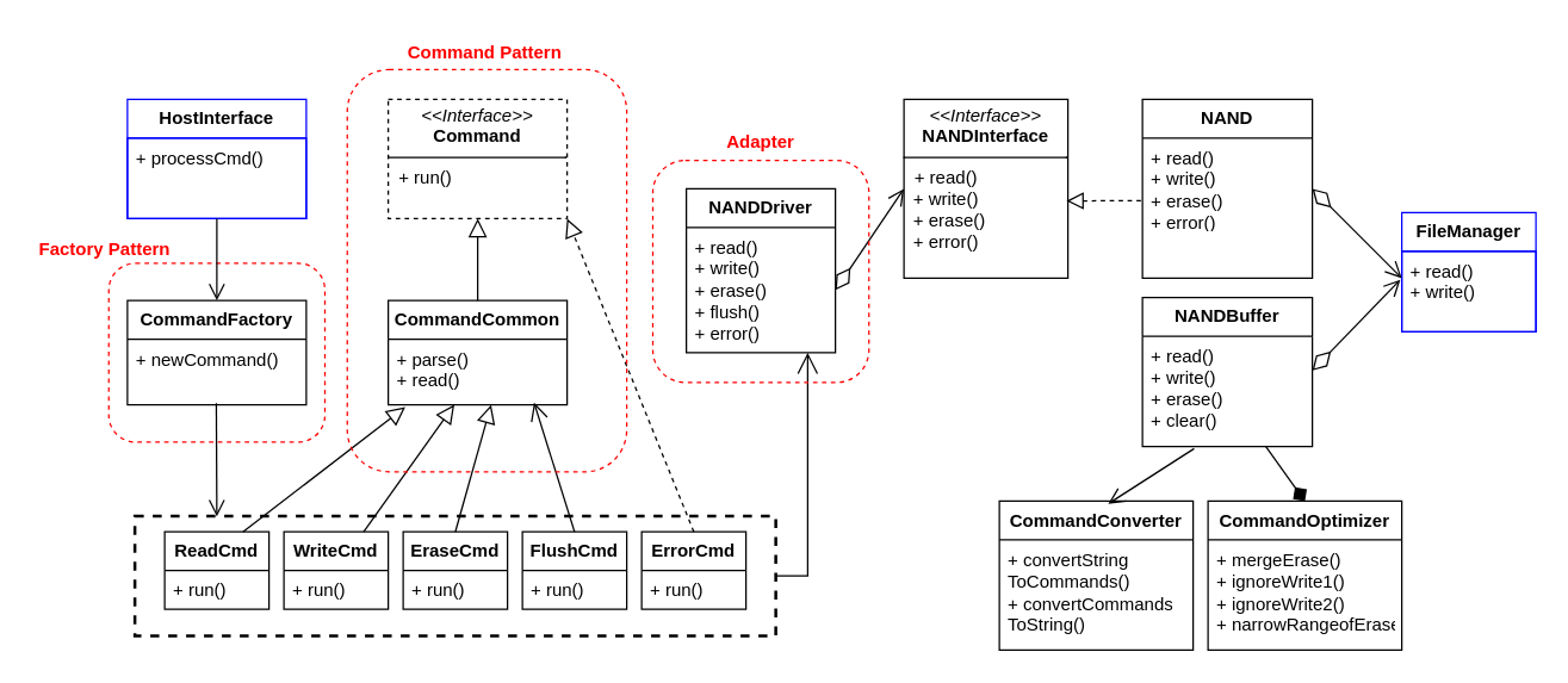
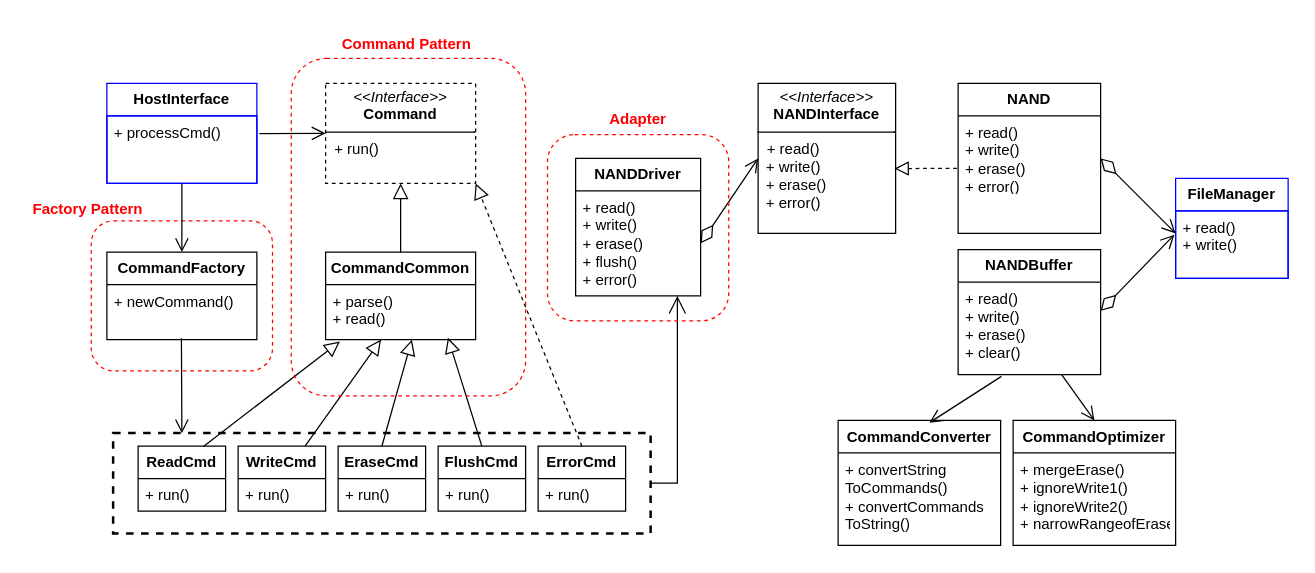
  <mxCell id="0" />
  <mxCell id="1" parent="0" />
  <mxCell id="2" value="" style="rounded=1;whiteSpace=wrap;html=1;fillColor=none;strokeColor=#FF0000;dashed=1;" vertex="1" parent="1"><mxGeometry x="72.5" y="176" width="145" height="120" as="geometry" /></mxCell>
  <mxCell id="3" value="" style="rounded=0;whiteSpace=wrap;html=1;fillColor=none;dashed=1;strokeColor=#000000;strokeWidth=2;" vertex="1" parent="1"><mxGeometry x="90" y="345.64" width="430" height="80.36" as="geometry" /></mxCell>
  <mxCell id="4" value="&lt;b&gt;HostInterface&lt;/b&gt;" style="swimlane;fontStyle=0;childLayout=stackLayout;horizontal=1;startSize=26;fillColor=none;horizontalStack=0;resizeParent=1;resizeParentMax=0;resizeLast=0;collapsible=1;marginBottom=0;whiteSpace=wrap;html=1;strokeColor=#0000FF;" vertex="1" parent="1"><mxGeometry x="85" y="66" width="120" height="80" as="geometry" /></mxCell>
  <mxCell id="5" value="+ processCmd()" style="text;strokeColor=#0000FF;fillColor=none;align=left;verticalAlign=top;spacingLeft=4;spacingRight=4;overflow=hidden;rotatable=0;points=[[0,0.5],[1,0.5]];portConstraint=eastwest;whiteSpace=wrap;html=1;" vertex="1" parent="4"><mxGeometry y="26" width="120" height="54" as="geometry" /></mxCell>
  <mxCell id="6" value="&lt;b&gt;CommandFactory&lt;/b&gt;" style="swimlane;fontStyle=0;childLayout=stackLayout;horizontal=1;startSize=26;fillColor=none;horizontalStack=0;resizeParent=1;resizeParentMax=0;resizeLast=0;collapsible=1;marginBottom=0;whiteSpace=wrap;html=1;" vertex="1" parent="1"><mxGeometry x="85" y="201" width="120" height="70" as="geometry" /></mxCell>
  <mxCell id="7" value="+ newCommand()" style="text;strokeColor=none;fillColor=none;align=left;verticalAlign=top;spacingLeft=4;spacingRight=4;overflow=hidden;rotatable=0;points=[[0,0.5],[1,0.5]];portConstraint=eastwest;whiteSpace=wrap;html=1;" vertex="1" parent="6"><mxGeometry y="26" width="120" height="44" as="geometry" /></mxCell>
  <mxCell id="8" value="&lt;p style=&quot;margin:0px;margin-top:4px;text-align:center;&quot;&gt;&lt;i&gt;&amp;lt;&amp;lt;Interface&amp;gt;&amp;gt;&lt;/i&gt;&lt;br&gt;&lt;b&gt;Command&lt;/b&gt;&lt;/p&gt;&lt;hr size=&quot;1&quot; style=&quot;border-style:solid;&quot;&gt;&lt;p style=&quot;margin:0px;margin-left:4px;&quot;&gt;&lt;span style=&quot;background-color: initial;&quot;&gt;&amp;nbsp;+ run()&lt;/span&gt;&lt;br&gt;&lt;/p&gt;" style="verticalAlign=top;align=left;overflow=fill;html=1;whiteSpace=wrap;dashed=1;" vertex="1" parent="1"><mxGeometry y="66" width="120" height="80" as="geometry" x="260" /></mxCell>
  <mxCell id="9" value="&lt;b&gt;ReadCmd&lt;/b&gt;" style="swimlane;fontStyle=0;childLayout=stackLayout;horizontal=1;startSize=26;fillColor=none;horizontalStack=0;resizeParent=1;resizeParentMax=0;resizeLast=0;collapsible=1;marginBottom=0;whiteSpace=wrap;html=1;" vertex="1" parent="1"><mxGeometry x="110" y="356.28" width="70" height="52" as="geometry" /></mxCell>
  <mxCell id="10" value="+ run()" style="text;strokeColor=none;fillColor=none;align=left;verticalAlign=top;spacingLeft=4;spacingRight=4;overflow=hidden;rotatable=0;points=[[0,0.5],[1,0.5]];portConstraint=eastwest;whiteSpace=wrap;html=1;" vertex="1" parent="9"><mxGeometry y="26" width="70" height="26" as="geometry" /></mxCell>
  <mxCell id="11" value="&lt;b&gt;WriteCmd&lt;/b&gt;" style="swimlane;fontStyle=0;childLayout=stackLayout;horizontal=1;startSize=26;fillColor=none;horizontalStack=0;resizeParent=1;resizeParentMax=0;resizeLast=0;collapsible=1;marginBottom=0;whiteSpace=wrap;html=1;" vertex="1" parent="1"><mxGeometry x="190" y="356.28" width="70" height="52" as="geometry" /></mxCell>
  <mxCell id="12" value="+ run()" style="text;strokeColor=none;fillColor=none;align=left;verticalAlign=top;spacingLeft=4;spacingRight=4;overflow=hidden;rotatable=0;points=[[0,0.5],[1,0.5]];portConstraint=eastwest;whiteSpace=wrap;html=1;" vertex="1" parent="11"><mxGeometry y="26" width="70" height="26" as="geometry" /></mxCell>
  <mxCell id="13" value="&lt;b&gt;EraseCmd&lt;/b&gt;" style="swimlane;fontStyle=0;childLayout=stackLayout;horizontal=1;startSize=26;fillColor=none;horizontalStack=0;resizeParent=1;resizeParentMax=0;resizeLast=0;collapsible=1;marginBottom=0;whiteSpace=wrap;html=1;" vertex="1" parent="1"><mxGeometry x="270" y="356.28" width="70" height="52" as="geometry" /></mxCell>
  <mxCell id="14" value="+ run()" style="text;strokeColor=none;fillColor=none;align=left;verticalAlign=top;spacingLeft=4;spacingRight=4;overflow=hidden;rotatable=0;points=[[0,0.5],[1,0.5]];portConstraint=eastwest;whiteSpace=wrap;html=1;" vertex="1" parent="13"><mxGeometry y="26" width="70" height="26" as="geometry" /></mxCell>
  <mxCell id="15" value="&lt;b&gt;FlushCmd&lt;/b&gt;" style="swimlane;fontStyle=0;childLayout=stackLayout;horizontal=1;startSize=26;fillColor=none;horizontalStack=0;resizeParent=1;resizeParentMax=0;resizeLast=0;collapsible=1;marginBottom=0;whiteSpace=wrap;html=1;" vertex="1" parent="1"><mxGeometry x="350" y="356.28" width="70" height="52" as="geometry" /></mxCell>
  <mxCell id="16" value="+ run()" style="text;strokeColor=none;fillColor=none;align=left;verticalAlign=top;spacingLeft=4;spacingRight=4;overflow=hidden;rotatable=0;points=[[0,0.5],[1,0.5]];portConstraint=eastwest;whiteSpace=wrap;html=1;" vertex="1" parent="15"><mxGeometry y="26" width="70" height="26" as="geometry" /></mxCell>
  <mxCell id="17" value="&lt;b&gt;ErrorCmd&lt;/b&gt;" style="swimlane;fontStyle=0;childLayout=stackLayout;horizontal=1;startSize=26;fillColor=none;horizontalStack=0;resizeParent=1;resizeParentMax=0;resizeLast=0;collapsible=1;marginBottom=0;whiteSpace=wrap;html=1;" vertex="1" parent="1"><mxGeometry x="430" y="356.28" width="70" height="52" as="geometry" /></mxCell>
  <mxCell id="18" value="+ run()" style="text;strokeColor=none;fillColor=none;align=left;verticalAlign=top;spacingLeft=4;spacingRight=4;overflow=hidden;rotatable=0;points=[[0,0.5],[1,0.5]];portConstraint=eastwest;whiteSpace=wrap;html=1;" vertex="1" parent="17"><mxGeometry y="26" width="70" height="26" as="geometry" /></mxCell>
  <mxCell id="19" value="&lt;b&gt;NANDDriver&lt;/b&gt;" style="swimlane;fontStyle=0;childLayout=stackLayout;horizontal=1;startSize=26;fillColor=none;horizontalStack=0;resizeParent=1;resizeParentMax=0;resizeLast=0;collapsible=1;marginBottom=0;whiteSpace=wrap;html=1;" vertex="1" parent="1"><mxGeometry x="460" y="126" width="100" height="110" as="geometry" /></mxCell>
  <mxCell id="20" value="+ read()&lt;div&gt;+ write()&lt;/div&gt;&lt;div&gt;+ erase()&lt;div&gt;+ flush()&lt;/div&gt;&lt;/div&gt;&lt;div&gt;+ error()&lt;br&gt;&lt;/div&gt;" style="text;strokeColor=none;fillColor=none;align=left;verticalAlign=top;spacingLeft=4;spacingRight=4;overflow=hidden;rotatable=0;points=[[0,0.5],[1,0.5]];portConstraint=eastwest;whiteSpace=wrap;html=1;" vertex="1" parent="19"><mxGeometry y="26" width="100" height="84" as="geometry" /></mxCell>
  <mxCell id="21" value="&lt;p style=&quot;margin:0px;margin-top:4px;text-align:center;&quot;&gt;&lt;i&gt;&amp;lt;&amp;lt;Interface&amp;gt;&amp;gt;&lt;/i&gt;&lt;br&gt;&lt;b&gt;NANDInterface&lt;/b&gt;&lt;/p&gt;&lt;hr size=&quot;1&quot; style=&quot;border-style:solid;&quot;&gt;&lt;p style=&quot;margin:0px;margin-left:4px;&quot;&gt;&lt;span style=&quot;background-color: initial;&quot;&gt;&amp;nbsp;&lt;/span&gt;&lt;span style=&quot;background-color: initial;&quot;&gt;+ read()&lt;/span&gt;&lt;br&gt;&lt;/p&gt;&lt;div&gt;&amp;nbsp; + write()&lt;/div&gt;&lt;div&gt;&amp;nbsp; + erase()&lt;div&gt;&amp;nbsp;&lt;span style=&quot;background-color: initial;&quot;&gt;&amp;nbsp;+ error()&lt;/span&gt;&lt;/div&gt;&lt;/div&gt;" style="verticalAlign=top;align=left;overflow=fill;html=1;whiteSpace=wrap;" vertex="1" parent="1"><mxGeometry x="606" y="66" width="110" height="120" as="geometry" /></mxCell>
  <mxCell id="22" value="&lt;b&gt;NAND&lt;/b&gt;" style="swimlane;fontStyle=0;childLayout=stackLayout;horizontal=1;startSize=26;fillColor=none;horizontalStack=0;resizeParent=1;resizeParentMax=0;resizeLast=0;collapsible=1;marginBottom=0;whiteSpace=wrap;html=1;" vertex="1" parent="1"><mxGeometry x="766" y="66" width="114" height="120" as="geometry" /></mxCell>
  <mxCell id="23" value="&lt;b&gt;NANDBuffer&lt;/b&gt;" style="swimlane;fontStyle=0;childLayout=stackLayout;horizontal=1;startSize=26;fillColor=none;horizontalStack=0;resizeParent=1;resizeParentMax=0;resizeLast=0;collapsible=1;marginBottom=0;whiteSpace=wrap;html=1;" vertex="1" parent="1"><mxGeometry x="766" y="199" width="114" height="100" as="geometry" /></mxCell>
  <mxCell id="24" value="+ read()&lt;div&gt;+ write()&lt;/div&gt;&lt;div&gt;+ erase()&lt;div&gt;&lt;span style=&quot;background-color: initial;&quot;&gt;+ clear()&lt;/span&gt;&lt;/div&gt;&lt;/div&gt;" style="text;strokeColor=none;fillColor=none;align=left;verticalAlign=top;spacingLeft=4;spacingRight=4;overflow=hidden;rotatable=0;points=[[0,0.5],[1,0.5]];portConstraint=eastwest;whiteSpace=wrap;html=1;" vertex="1" parent="23"><mxGeometry y="26" width="114" height="74" as="geometry" /></mxCell>
  <mxCell id="25" value="&lt;b&gt;FileManager&lt;/b&gt;" style="swimlane;fontStyle=0;childLayout=stackLayout;horizontal=1;startSize=26;fillColor=none;horizontalStack=0;resizeParent=1;resizeParentMax=0;resizeLast=0;collapsible=1;marginBottom=0;whiteSpace=wrap;html=1;strokeColor=#0000FF;" vertex="1" parent="1"><mxGeometry x="940" y="142" width="90" height="80" as="geometry" /></mxCell>
  <mxCell id="26" value="+ read()&lt;div&gt;+ write()&lt;/div&gt;" style="text;strokeColor=#0000FF;fillColor=none;align=left;verticalAlign=top;spacingLeft=4;spacingRight=4;overflow=hidden;rotatable=0;points=[[0,0.5],[1,0.5]];portConstraint=eastwest;whiteSpace=wrap;html=1;" vertex="1" parent="25"><mxGeometry y="26" width="90" height="54" as="geometry" /></mxCell>
  <mxCell id="27" value="" style="endArrow=block;endFill=0;endSize=10;html=1;rounded=0;exitX=0.75;exitY=0;exitDx=0;exitDy=0;entryX=0.095;entryY=1.036;entryDx=0;entryDy=0;entryPerimeter=0;" edge="1" parent="1" source="9" target="36"><mxGeometry width="160" relative="1" as="geometry"><mxPoint x="40" y="426.28" as="sourcePoint" /><mxPoint x="230" y="316.28" as="targetPoint" /></mxGeometry></mxCell>
  <mxCell id="28" value="" style="endArrow=block;endFill=0;endSize=10;html=1;rounded=0;" edge="1" parent="1" source="11" target="36"><mxGeometry width="160" relative="1" as="geometry"><mxPoint x="120" y="366.28" as="sourcePoint" /><mxPoint x="252.8" y="315.64" as="targetPoint" /></mxGeometry></mxCell>
  <mxCell id="29" value="" style="endArrow=block;endFill=0;endSize=10;html=1;rounded=0;exitX=0.5;exitY=0;exitDx=0;exitDy=0;entryX=0.575;entryY=1;entryDx=0;entryDy=0;entryPerimeter=0;" edge="1" parent="1" source="13" target="36"><mxGeometry width="160" relative="1" as="geometry"><mxPoint x="130" y="376.28" as="sourcePoint" /><mxPoint x="296" y="273" as="targetPoint" /></mxGeometry></mxCell>
- <mxCell id="30" value="" style="endArrow=open;endFill=0;endSize=10;html=1;rounded=0;exitX=0.5;exitY=0;exitDx=0;exitDy=0;entryX=0.815;entryY=0.964;entryDx=0;entryDy=0;entryPerimeter=0;" edge="1" parent="1" source="15" target="36"><mxGeometry width="160" relative="1" as="geometry"><mxPoint x="140" y="386.28" as="sourcePoint" /><mxPoint x="349" y="316.64" as="targetPoint" /></mxGeometry></mxCell>
+ <mxCell id="30" value="" style="endArrow=block;endFill=0;endSize=10;html=1;rounded=0;exitX=0.5;exitY=0;exitDx=0;exitDy=0;entryX=0.815;entryY=0.964;entryDx=0;entryDy=0;entryPerimeter=0;" edge="1" parent="1" source="15" target="36"><mxGeometry width="160" relative="1" as="geometry"><mxPoint x="140" y="386.28" as="sourcePoint" /><mxPoint x="349" y="316.64" as="targetPoint" /></mxGeometry></mxCell>
  <mxCell id="31" value="" style="endArrow=block;dashed=1;endFill=0;endSize=10;html=1;rounded=0;exitX=0.5;exitY=0;exitDx=0;exitDy=0;entryX=1;entryY=1;entryDx=0;entryDy=0;" edge="1" parent="1" source="17" target="8"><mxGeometry width="160" relative="1" as="geometry"><mxPoint x="150" y="416.28" as="sourcePoint" /><mxPoint x="350" y="336.28" as="targetPoint" /></mxGeometry></mxCell>
  <mxCell id="32" value="" style="endArrow=open;endFill=1;endSize=12;html=1;rounded=0;entryX=0.814;entryY=1;entryDx=0;entryDy=0;entryPerimeter=0;edgeStyle=orthogonalEdgeStyle;exitX=1;exitY=0.5;exitDx=0;exitDy=0;" edge="1" parent="1" source="3" target="20"><mxGeometry width="160" relative="1" as="geometry"><mxPoint x="476" y="386" as="sourcePoint" /><mxPoint x="506" y="281" as="targetPoint" /><Array as="points"><mxPoint x="541" y="386" /></Array></mxGeometry></mxCell>
  <mxCell id="33" value="" style="endArrow=diamondThin;endFill=0;endSize=15;html=1;rounded=0;exitX=0;exitY=0.5;exitDx=0;exitDy=0;startArrow=open;startFill=0;entryX=1;entryY=0.5;entryDx=0;entryDy=0;startSize=9;" edge="1" parent="1" source="21" target="20"><mxGeometry width="160" relative="1" as="geometry"><mxPoint x="572" y="122" as="sourcePoint" /><mxPoint x="742" y="121" as="targetPoint" /></mxGeometry></mxCell>
  <mxCell id="34" value="" style="endArrow=block;dashed=1;endFill=0;endSize=9;html=1;rounded=0;entryX=0.991;entryY=0.568;entryDx=0;entryDy=0;entryPerimeter=0;" edge="1" parent="1" target="21"><mxGeometry width="160" relative="1" as="geometry"><mxPoint x="765" y="134" as="sourcePoint" /><mxPoint x="720" y="136" as="targetPoint" /></mxGeometry></mxCell>
  <mxCell id="35" value="&lt;b&gt;CommandCommon&lt;/b&gt;" style="swimlane;fontStyle=0;childLayout=stackLayout;horizontal=1;startSize=26;fillColor=none;horizontalStack=0;resizeParent=1;resizeParentMax=0;resizeLast=0;collapsible=1;marginBottom=0;whiteSpace=wrap;html=1;" vertex="1" parent="1"><mxGeometry y="201" width="120" height="70" as="geometry" x="260" /></mxCell>
  <mxCell id="36" value="+ parse()&lt;div&gt;+ read()&lt;br&gt;&lt;/div&gt;" style="text;strokeColor=none;fillColor=none;align=left;verticalAlign=top;spacingLeft=4;spacingRight=4;overflow=hidden;rotatable=0;points=[[0,0.5],[1,0.5]];portConstraint=eastwest;whiteSpace=wrap;html=1;" vertex="1" parent="35"><mxGeometry y="26" width="120" height="44" as="geometry" /></mxCell>
  <mxCell id="37" value="" style="endArrow=block;dashed=0;endFill=0;endSize=10;html=1;rounded=0;exitX=0.5;exitY=0;exitDx=0;exitDy=0;entryX=0.5;entryY=1;entryDx=0;entryDy=0;" edge="1" parent="1" source="35" target="8"><mxGeometry width="160" relative="1" as="geometry"><mxPoint x="330" y="386.64" as="sourcePoint" /><mxPoint x="330" y="346.28" as="targetPoint" /></mxGeometry></mxCell>
  <mxCell id="38" value="" style="endArrow=open;endFill=1;endSize=9;html=1;rounded=0;exitX=0.497;exitY=0.977;exitDx=0;exitDy=0;exitPerimeter=0;" edge="1" parent="1" source="7"><mxGeometry width="160" relative="1" as="geometry"><mxPoint x="80" y="315.64" as="sourcePoint" /><mxPoint x="145" y="346" as="targetPoint" /></mxGeometry></mxCell>
+ <mxCell id="39" value="" style="endArrow=open;endFill=1;endSize=9;html=1;rounded=0;entryX=0;entryY=0.5;entryDx=0;entryDy=0;exitX=1.017;exitY=0.263;exitDx=0;exitDy=0;exitPerimeter=0;" edge="1" parent="1" source="5" target="8"><mxGeometry width="160" relative="1" as="geometry"><mxPoint x="210" y="106" as="sourcePoint" /><mxPoint x="230" y="106" as="targetPoint" /></mxGeometry></mxCell>
  <mxCell id="40" value="" style="endArrow=open;endFill=1;endSize=9;html=1;rounded=0;entryX=0.5;entryY=0;entryDx=0;entryDy=0;" edge="1" parent="1" source="5" target="6"><mxGeometry width="160" relative="1" as="geometry"><mxPoint x="145" y="161" as="sourcePoint" /><mxPoint x="335" y="133" as="targetPoint" /></mxGeometry></mxCell>
  <mxCell id="41" value="+ read()&lt;div&gt;+ write()&lt;/div&gt;&lt;div&gt;+ erase()&lt;div&gt;&lt;span style=&quot;background-color: initial;&quot;&gt;+ error()&lt;/span&gt;&lt;br&gt;&lt;/div&gt;&lt;/div&gt;" style="text;strokeColor=none;fillColor=none;align=left;verticalAlign=top;spacingLeft=4;spacingRight=4;overflow=hidden;rotatable=0;points=[[0,0.5],[1,0.5]];portConstraint=eastwest;whiteSpace=wrap;html=1;" vertex="1" parent="1"><mxGeometry x="766" y="92" width="90" height="60" as="geometry" /></mxCell>
  <mxCell id="42" value="&lt;b&gt;CommandOptimizer&lt;/b&gt;" style="swimlane;fontStyle=0;childLayout=stackLayout;horizontal=1;startSize=26;fillColor=none;horizontalStack=0;resizeParent=1;resizeParentMax=0;resizeLast=0;collapsible=1;marginBottom=0;whiteSpace=wrap;html=1;" vertex="1" parent="1"><mxGeometry x="810" y="335.63" width="130" height="100" as="geometry" /></mxCell>
  <mxCell id="43" value="+ mergeErase()&lt;div&gt;+ ignoreWrite1()&lt;/div&gt;&lt;div&gt;+ ignoreWrite2()&lt;br&gt;&lt;/div&gt;&lt;div&gt;+&amp;nbsp;narrowRangeofErase&lt;/div&gt;" style="text;strokeColor=none;fillColor=none;align=left;verticalAlign=top;spacingLeft=4;spacingRight=4;overflow=hidden;rotatable=0;points=[[0,0.5],[1,0.5]];portConstraint=eastwest;whiteSpace=wrap;html=1;" vertex="1" parent="42"><mxGeometry y="26" width="130" height="74" as="geometry" /></mxCell>
  <mxCell id="44" value="" style="endArrow=diamondThin;endFill=0;endSize=15;html=1;rounded=0;startArrow=open;startFill=0;startSize=9;exitX=-0.011;exitY=0.352;exitDx=0;exitDy=0;exitPerimeter=0;" edge="1" parent="1" source="26"><mxGeometry width="160" relative="1" as="geometry"><mxPoint x="766" y="246" as="sourcePoint" /><mxPoint x="880" y="248" as="targetPoint" /></mxGeometry></mxCell>
- <mxCell id="45" value="" style="endArrow=diamond;endFill=1;endSize=9;html=1;rounded=0;entryX=0.5;entryY=0;entryDx=0;entryDy=0;exitX=0.725;exitY=0.997;exitDx=0;exitDy=0;exitPerimeter=0;startSize=9;" edge="1" parent="1" source="24" target="42"><mxGeometry width="160" relative="1" as="geometry"><mxPoint x="916.576" y="307.036" as="sourcePoint" /><mxPoint x="745" y="345.63" as="targetPoint" /></mxGeometry></mxCell>
+ <mxCell id="45" value="" style="endArrow=open;endFill=1;endSize=9;html=1;rounded=0;entryX=0.5;entryY=0;entryDx=0;entryDy=0;exitX=0.725;exitY=0.997;exitDx=0;exitDy=0;exitPerimeter=0;startSize=9;" edge="1" parent="1" source="24" target="42"><mxGeometry width="160" relative="1" as="geometry"><mxPoint x="916.576" y="307.036" as="sourcePoint" /><mxPoint x="745" y="345.63" as="targetPoint" /></mxGeometry></mxCell>
  <mxCell id="46" value="&lt;b&gt;CommandConverter&lt;/b&gt;" style="swimlane;fontStyle=0;childLayout=stackLayout;horizontal=1;startSize=26;fillColor=none;horizontalStack=0;resizeParent=1;resizeParentMax=0;resizeLast=0;collapsible=1;marginBottom=0;whiteSpace=wrap;html=1;" vertex="1" parent="1"><mxGeometry x="670" y="335.63" width="130" height="100" as="geometry" /></mxCell>
  <mxCell id="47" value="+ convertString&lt;div&gt;To&lt;span style=&quot;background-color: initial;&quot;&gt;Commands()&lt;/span&gt;&lt;div&gt;&lt;div&gt;+ convertCommands&lt;/div&gt;&lt;div&gt;ToString&lt;span style=&quot;background-color: initial;&quot;&gt;()&lt;/span&gt;&lt;/div&gt;&lt;/div&gt;&lt;/div&gt;" style="text;strokeColor=none;fillColor=none;align=left;verticalAlign=top;spacingLeft=4;spacingRight=4;overflow=hidden;rotatable=0;points=[[0,0.5],[1,0.5]];portConstraint=eastwest;whiteSpace=wrap;html=1;" vertex="1" parent="46"><mxGeometry y="26" width="130" height="74" as="geometry" /></mxCell>
  <mxCell id="48" value="" style="endArrow=open;endFill=1;endSize=9;html=1;rounded=0;entryX=0.562;entryY=0.018;entryDx=0;entryDy=0;exitX=0.304;exitY=1.019;exitDx=0;exitDy=0;exitPerimeter=0;entryPerimeter=0;startSize=9;" edge="1" parent="1" source="24" target="46"><mxGeometry width="160" relative="1" as="geometry"><mxPoint x="904.15" y="306" as="sourcePoint" /><mxPoint x="885" y="345.63" as="targetPoint" /></mxGeometry></mxCell>
  <mxCell id="49" value="Factory Pattern" style="text;html=1;align=center;verticalAlign=middle;whiteSpace=wrap;rounded=0;fontColor=#FF0000;fontStyle=1" vertex="1" parent="1"><mxGeometry x="20" y="152" width="100" height="30" as="geometry" /></mxCell>
  <mxCell id="50" value="" style="rounded=1;whiteSpace=wrap;html=1;fillColor=none;strokeColor=#FF0000;dashed=1;" vertex="1" parent="1"><mxGeometry x="232.5" y="46" width="187.5" height="270" as="geometry" /></mxCell>
  <mxCell id="51" value="Command Pattern" style="text;html=1;align=center;verticalAlign=middle;whiteSpace=wrap;rounded=0;fontColor=#FF0000;fontStyle=1" vertex="1" parent="1"><mxGeometry x="270" y="20" width="110" height="30" as="geometry" /></mxCell>
  <mxCell id="52" value="" style="rounded=1;whiteSpace=wrap;html=1;fillColor=none;strokeColor=#FF0000;dashed=1;" vertex="1" parent="1"><mxGeometry x="437.5" y="107" width="145" height="149" as="geometry" /></mxCell>
  <mxCell id="53" value="Adapter" style="text;html=1;align=center;verticalAlign=middle;whiteSpace=wrap;rounded=0;fontColor=#FF0000;fontStyle=1" vertex="1" parent="1"><mxGeometry x="460" y="80" width="100" height="30" as="geometry" /></mxCell>
  <mxCell id="54" value="" style="endArrow=diamondThin;endFill=0;endSize=15;html=1;rounded=0;startArrow=open;startFill=0;startSize=9;" edge="1" parent="1"><mxGeometry width="160" relative="1" as="geometry"><mxPoint x="940" y="186" as="sourcePoint" /><mxPoint x="880" y="126" as="targetPoint" /></mxGeometry></mxCell>
